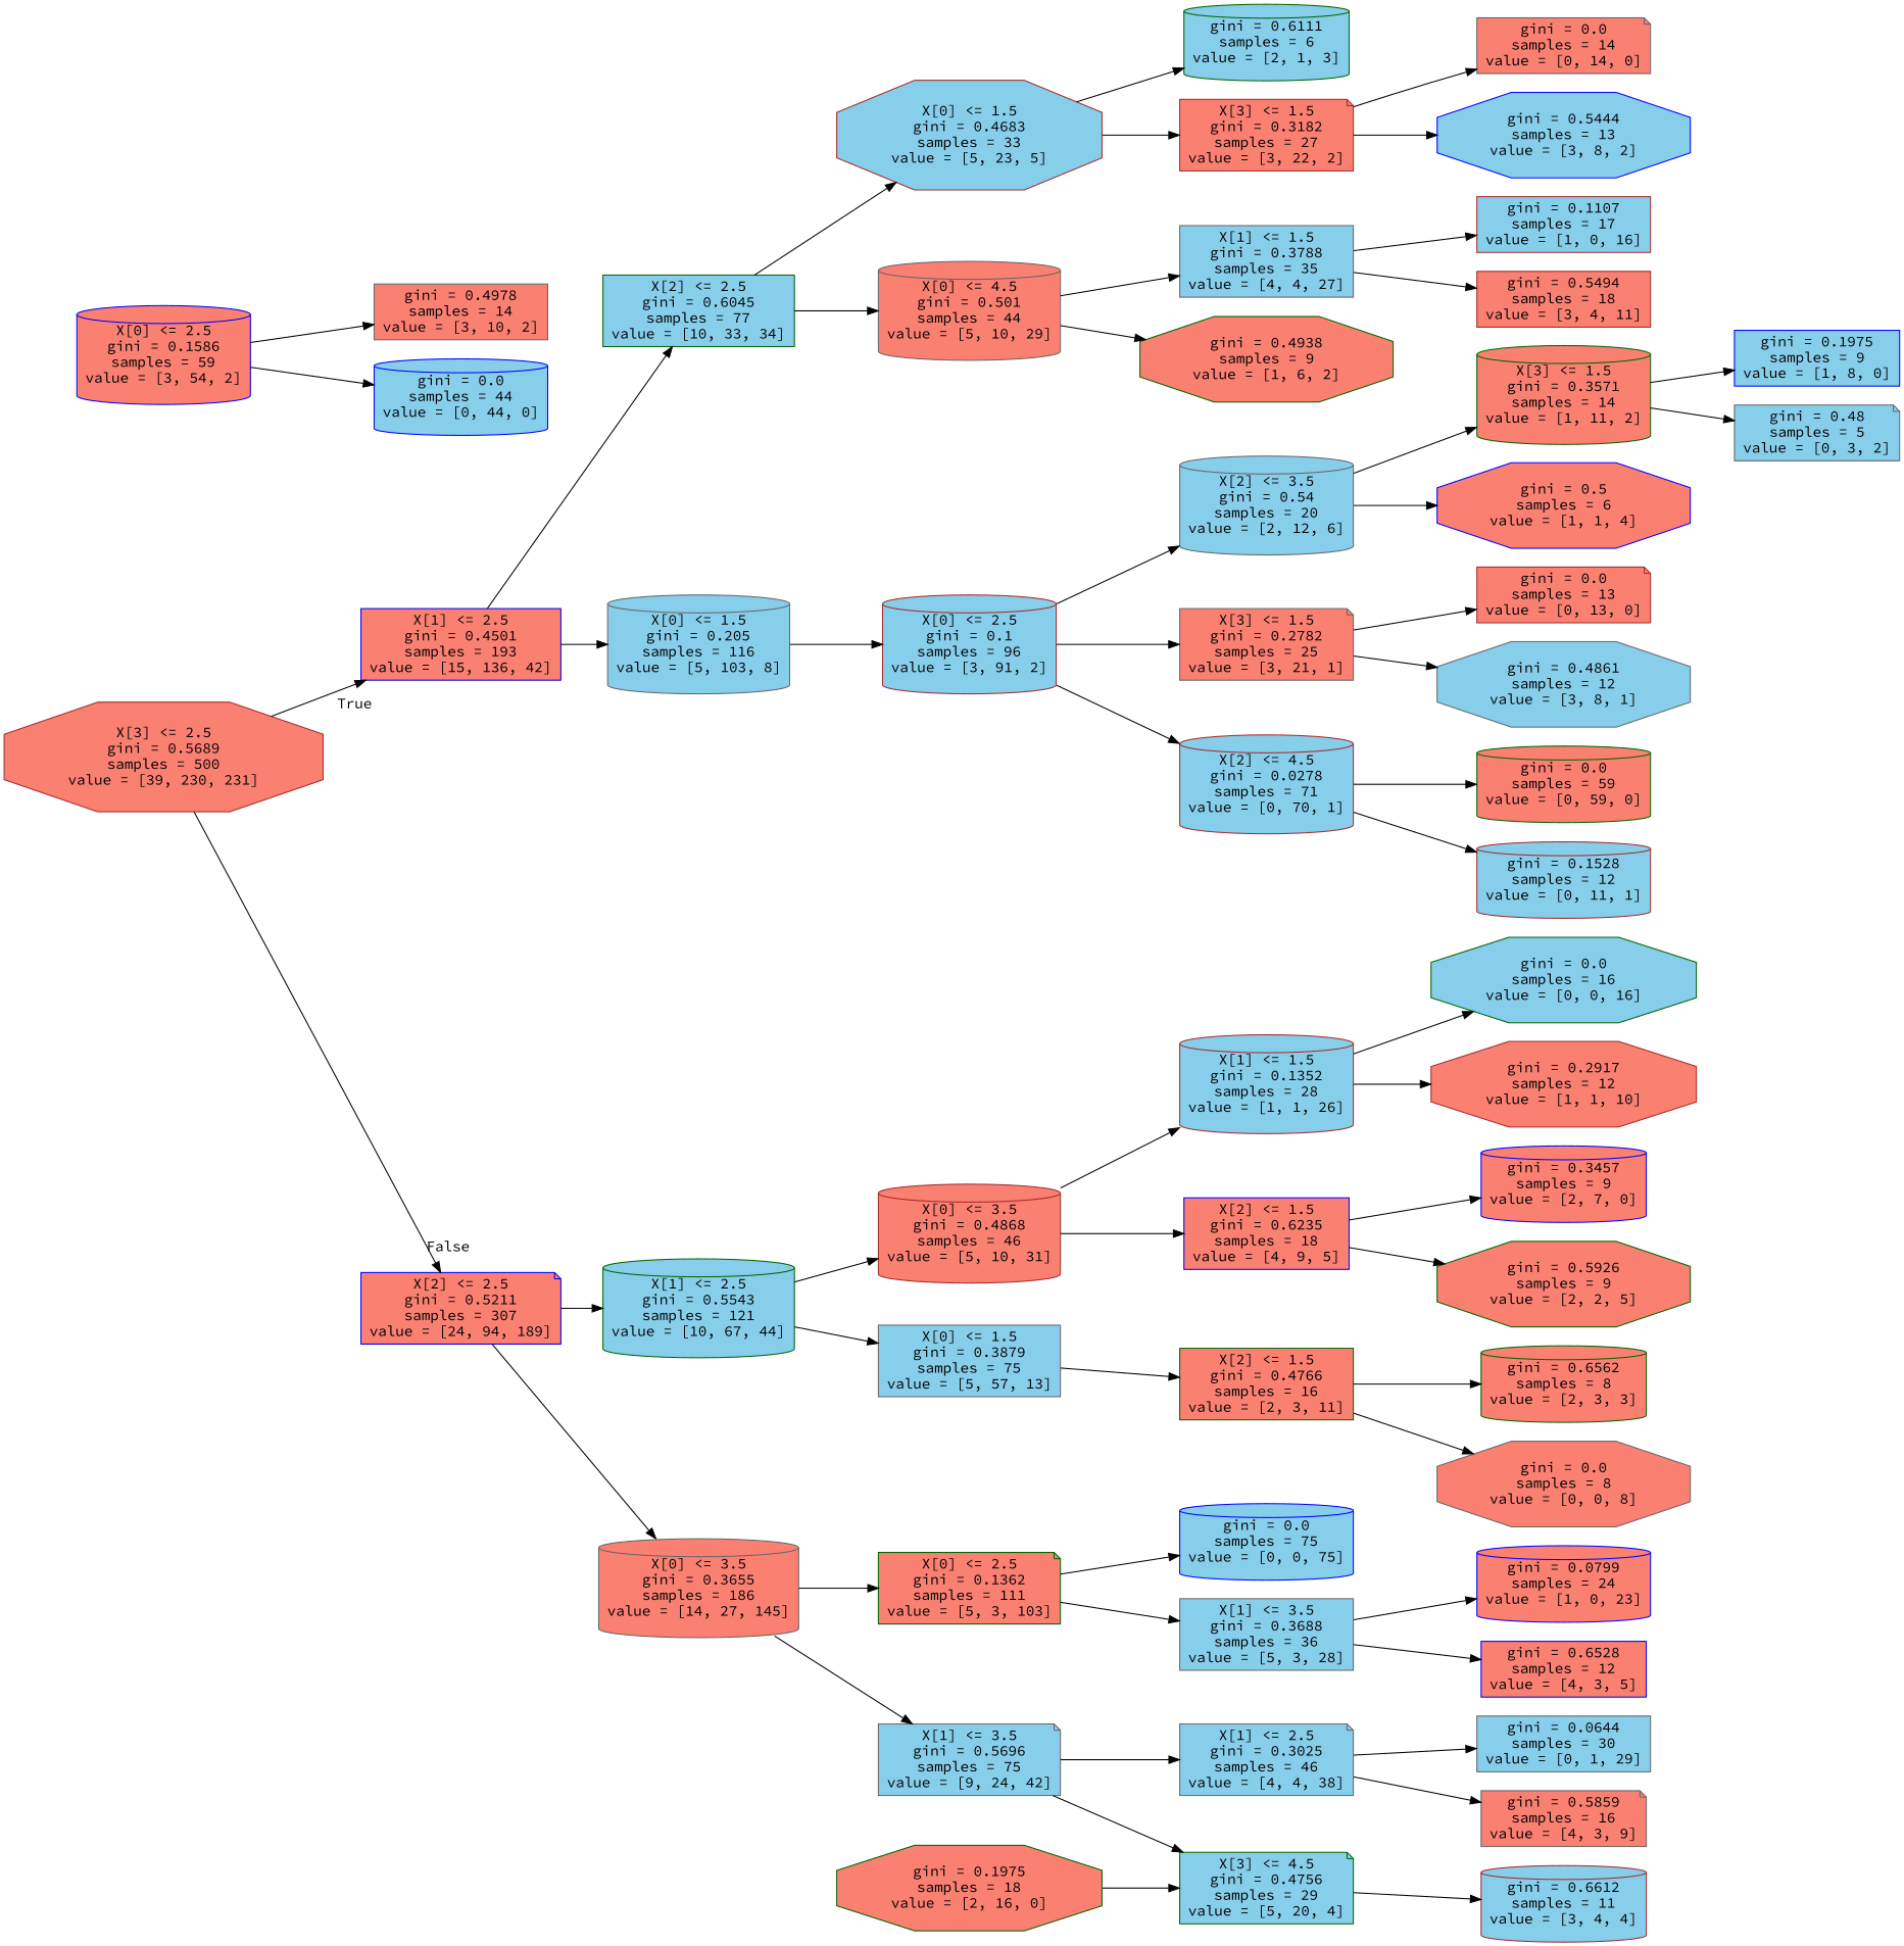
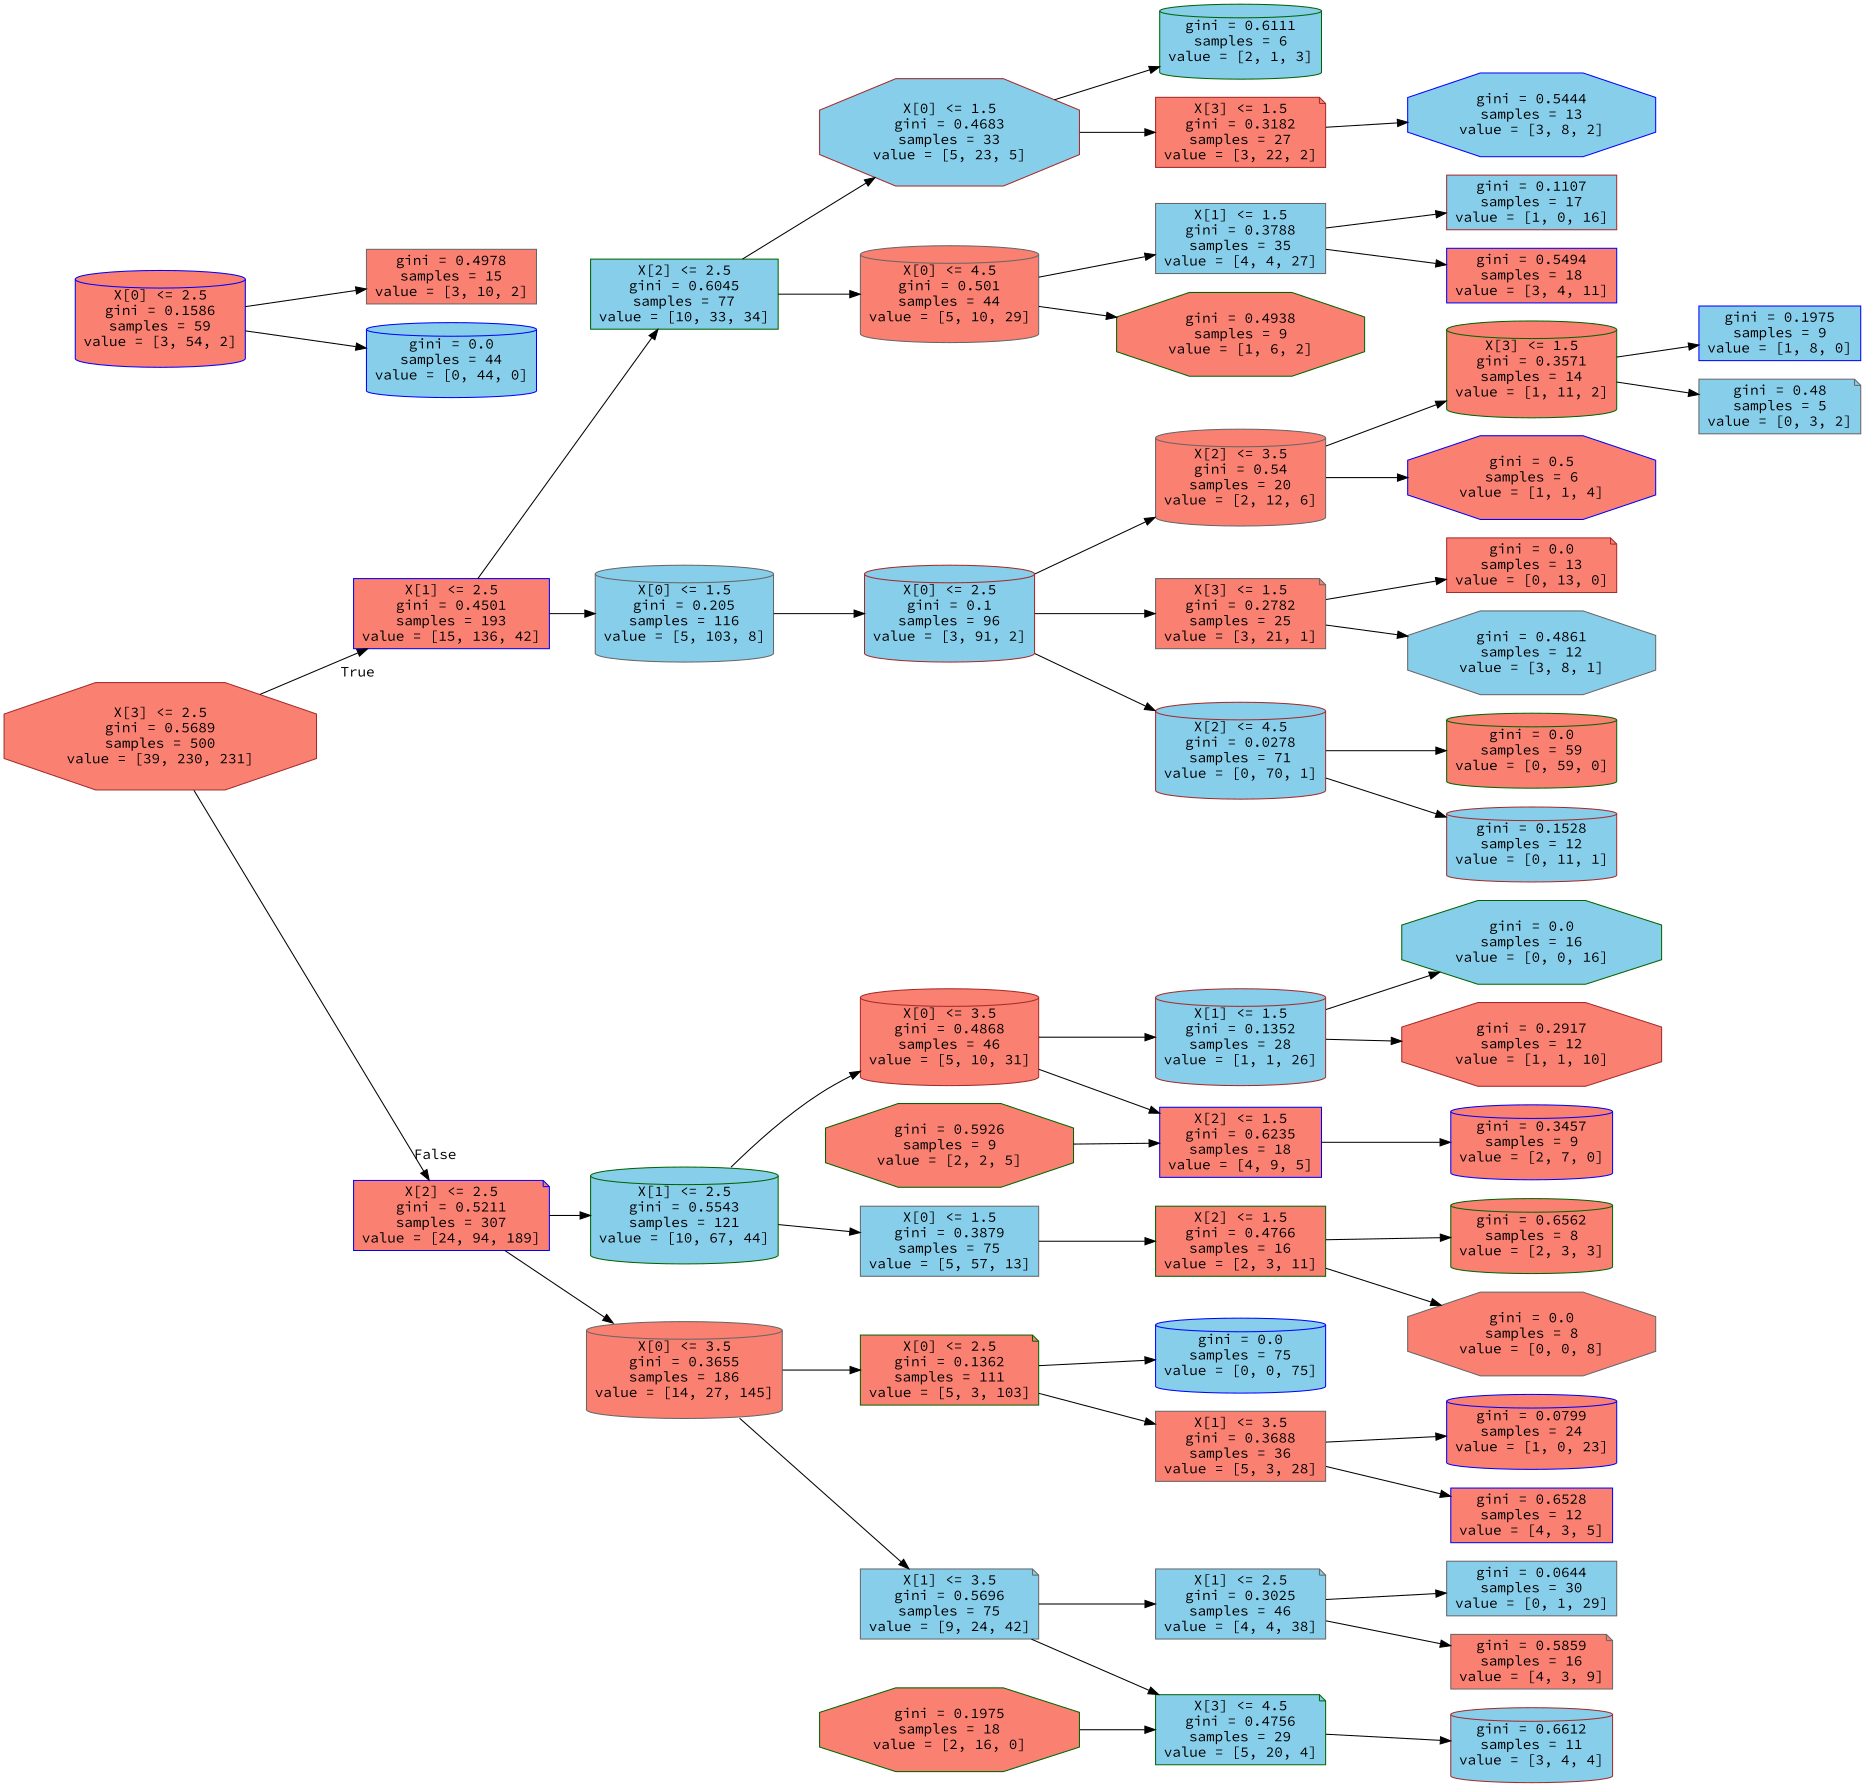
  digraph {
    fontname="Source Code Pro"
    rankdir=LR
    node [color=gray40 fillcolor=salmon fontname="Source Code Pro" shape=cylinder style=filled]
    edge [fontname="Source Code Pro"]
    n1 [color=brown label="X[3] <= 2.5\ngini = 0.5689\nsamples = 500\nvalue = [39, 230, 231]" shape=octagon]
    n2 [color=blue label="X[1] <= 2.5\ngini = 0.4501\nsamples = 193\nvalue = [15, 136, 42]" shape=box]
    n3 [color=blue label="X[2] <= 2.5\ngini = 0.5211\nsamples = 307\nvalue = [24, 94, 189]" shape=note]
    n4 [color=darkgreen fillcolor=skyblue label="X[2] <= 2.5\ngini = 0.6045\nsamples = 77\nvalue = [10, 33, 34]" shape=box]
    n5 [fillcolor=skyblue label="X[0] <= 1.5\ngini = 0.205\nsamples = 116\nvalue = [5, 103, 8]"]
    n6 [color=darkgreen fillcolor=skyblue label="X[1] <= 2.5\ngini = 0.5543\nsamples = 121\nvalue = [10, 67, 44]"]
    n7 [label="X[0] <= 3.5\ngini = 0.3655\nsamples = 186\nvalue = [14, 27, 145]"]
    n8 [color=brown fillcolor=skyblue label="X[0] <= 1.5\ngini = 0.4683\nsamples = 33\nvalue = [5, 23, 5]" shape=octagon]
    n9 [label="X[0] <= 4.5\ngini = 0.501\nsamples = 44\nvalue = [5, 10, 29]"]
    n10 [color=brown fillcolor=skyblue label="X[0] <= 2.5\ngini = 0.1\nsamples = 96\nvalue = [3, 91, 2]"]
    n11 [color=darkgreen fillcolor=skyblue label="gini = 0.6111\nsamples = 6\nvalue = [2, 1, 3]"]
    n12 [color=brown label="X[3] <= 1.5\ngini = 0.3182\nsamples = 27\nvalue = [3, 22, 2]" shape=note]
    n13 [fillcolor=skyblue label="X[1] <= 1.5\ngini = 0.3788\nsamples = 35\nvalue = [4, 4, 27]" shape=box]
    n14 [color=darkgreen label="gini = 0.4938\nsamples = 9\nvalue = [1, 6, 2]" shape=octagon]
-   n15 [label="gini = 0.0\nsamples = 14\nvalue = [0, 14, 0]" shape=note]
    n16 [color=blue fillcolor=skyblue label="gini = 0.5444\nsamples = 13\nvalue = [3, 8, 2]" shape=octagon]
    n17 [color=brown fillcolor=skyblue label="gini = 0.1107\nsamples = 17\nvalue = [1, 0, 16]" shape=box]
-   n18 [color=brown label="gini = 0.5494\nsamples = 18\nvalue = [3, 4, 11]" shape=box]
-   n19 [fillcolor=skyblue label="X[2] <= 3.5\ngini = 0.54\nsamples = 20\nvalue = [2, 12, 6]"]
+   n18 [color=blue label="gini = 0.5494\nsamples = 18\nvalue = [3, 4, 11]" shape=box]
+   n19 [label="X[2] <= 3.5\ngini = 0.54\nsamples = 20\nvalue = [2, 12, 6]"]
    n20 [color=darkgreen label="X[3] <= 1.5\ngini = 0.3571\nsamples = 14\nvalue = [1, 11, 2]"]
    n21 [color=blue label="gini = 0.5\nsamples = 6\nvalue = [1, 1, 4]" shape=octagon]
    n22 [label="X[3] <= 1.5\ngini = 0.2782\nsamples = 25\nvalue = [3, 21, 1]" shape=note]
    n23 [color=brown fillcolor=skyblue label="X[2] <= 4.5\ngini = 0.0278\nsamples = 71\nvalue = [0, 70, 1]"]
    n24 [color=blue fillcolor=skyblue label="gini = 0.1975\nsamples = 9\nvalue = [1, 8, 0]" shape=box]
    n25 [fillcolor=skyblue label="gini = 0.48\nsamples = 5\nvalue = [0, 3, 2]" shape=note]
    n26 [color=brown label="gini = 0.0\nsamples = 13\nvalue = [0, 13, 0]" shape=note]
    n27 [fillcolor=skyblue label="gini = 0.4861\nsamples = 12\nvalue = [3, 8, 1]" shape=octagon]
    n28 [color=darkgreen label="gini = 0.0\nsamples = 59\nvalue = [0, 59, 0]"]
    n29 [color=brown fillcolor=skyblue label="gini = 0.1528\nsamples = 12\nvalue = [0, 11, 1]"]
    n30 [color=brown label="X[0] <= 3.5\ngini = 0.4868\nsamples = 46\nvalue = [5, 10, 31]"]
    n31 [fillcolor=skyblue label="X[0] <= 1.5\ngini = 0.3879\nsamples = 75\nvalue = [5, 57, 13]" shape=box]
    n32 [color=darkgreen label="X[0] <= 2.5\ngini = 0.1362\nsamples = 111\nvalue = [5, 3, 103]" shape=note]
    n33 [fillcolor=skyblue label="X[1] <= 3.5\ngini = 0.5696\nsamples = 75\nvalue = [9, 24, 42]" shape=note]
    n34 [color=brown fillcolor=skyblue label="X[1] <= 1.5\ngini = 0.1352\nsamples = 28\nvalue = [1, 1, 26]"]
    n35 [color=blue label="X[2] <= 1.5\ngini = 0.6235\nsamples = 18\nvalue = [4, 9, 5]" shape=box]
    n36 [color=darkgreen label="X[2] <= 1.5\ngini = 0.4766\nsamples = 16\nvalue = [2, 3, 11]" shape=box]
    n37 [color=darkgreen fillcolor=skyblue label="gini = 0.0\nsamples = 16\nvalue = [0, 0, 16]" shape=octagon]
    n38 [color=brown label="gini = 0.2917\nsamples = 12\nvalue = [1, 1, 10]" shape=octagon]
    n39 [color=blue label="gini = 0.3457\nsamples = 9\nvalue = [2, 7, 0]"]
    n40 [color=darkgreen label="gini = 0.5926\nsamples = 9\nvalue = [2, 2, 5]" shape=octagon]
    n41 [color=darkgreen label="gini = 0.6562\nsamples = 8\nvalue = [2, 3, 3]"]
    n42 [label="gini = 0.0\nsamples = 8\nvalue = [0, 0, 8]" shape=octagon]
    n43 [color=blue label="X[0] <= 2.5\ngini = 0.1586\nsamples = 59\nvalue = [3, 54, 2]"]
-   n44 [label="gini = 0.4978\nsamples = 14\nvalue = [3, 10, 2]" shape=box]
+   n44 [label="gini = 0.4978\nsamples = 15\nvalue = [3, 10, 2]" shape=box]
    n45 [color=blue fillcolor=skyblue label="gini = 0.0\nsamples = 44\nvalue = [0, 44, 0]"]
    n46 [color=blue fillcolor=skyblue label="gini = 0.0\nsamples = 75\nvalue = [0, 0, 75]"]
-   n47 [fillcolor=skyblue label="X[1] <= 3.5\ngini = 0.3688\nsamples = 36\nvalue = [5, 3, 28]" shape=box]
+   n47 [label="X[1] <= 3.5\ngini = 0.3688\nsamples = 36\nvalue = [5, 3, 28]" shape=box]
    n48 [fillcolor=skyblue label="X[1] <= 2.5\ngini = 0.3025\nsamples = 46\nvalue = [4, 4, 38]" shape=note]
    n49 [color=darkgreen fillcolor=skyblue label="X[3] <= 4.5\ngini = 0.4756\nsamples = 29\nvalue = [5, 20, 4]" shape=note]
    n50 [color=blue label="gini = 0.0799\nsamples = 24\nvalue = [1, 0, 23]"]
    n51 [color=blue label="gini = 0.6528\nsamples = 12\nvalue = [4, 3, 5]" shape=box]
    n52 [fillcolor=skyblue label="gini = 0.0644\nsamples = 30\nvalue = [0, 1, 29]" shape=box]
    n53 [label="gini = 0.5859\nsamples = 16\nvalue = [4, 3, 9]" shape=note]
    n54 [color=brown fillcolor=skyblue label="gini = 0.6612\nsamples = 11\nvalue = [3, 4, 4]"]
    n55 [color=darkgreen label="gini = 0.1975\nsamples = 18\nvalue = [2, 16, 0]" shape=octagon]
    n1 -> n2 [headlabel=True labelangle=45 labeldistance=2.5]
    n1 -> n3 [headlabel=False labelangle=-45 labeldistance=2.5]
    n2 -> n4
    n2 -> n5
    n3 -> n6
    n3 -> n7
    n4 -> n8
    n4 -> n9
    n5 -> n10
    n6 -> n30
    n6 -> n31
    n7 -> n32
    n7 -> n33
    n8 -> n11
    n8 -> n12
    n9 -> n13
    n9 -> n14
    n10 -> n19
    n10 -> n22
    n10 -> n23
-   n12 -> n15
    n12 -> n16
    n13 -> n17
    n13 -> n18
    n19 -> n20
    n19 -> n21
    n20 -> n24
    n20 -> n25
    n22 -> n26
    n22 -> n27
    n23 -> n28
    n23 -> n29
    n30 -> n34
    n30 -> n35
    n31 -> n36
    n32 -> n46
    n32 -> n47
    n33 -> n48
    n33 -> n49
    n34 -> n37
    n34 -> n38
    n35 -> n39
-   n35 -> n40
+   n40 -> n35
    n36 -> n41
    n36 -> n42
    n43 -> n44
    n43 -> n45
    n47 -> n50
    n47 -> n51
    n48 -> n52
    n48 -> n53
    n49 -> n54
    n55 -> n49
  }
